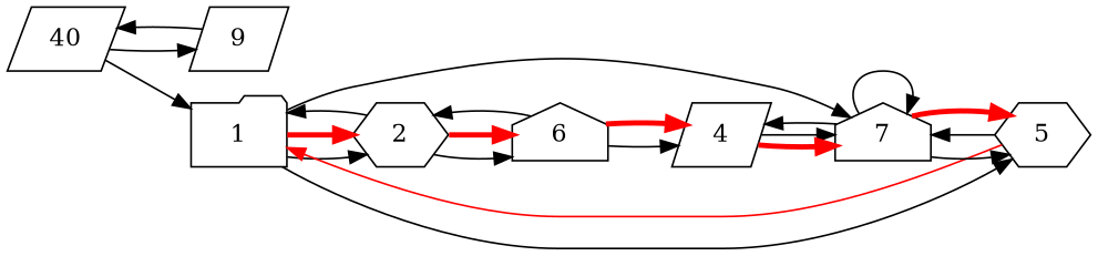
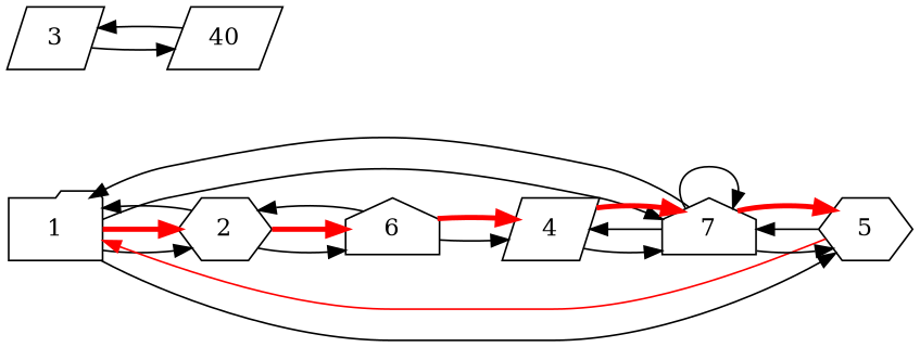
  digraph {
    rankdir=LR
    node [shape=parallelogram]
    1 [shape=folder]
    2 [shape=hexagon]
    5 [shape=hexagon]
    7 [shape=house]
    6 [shape=house]
    4
-   9
+   9 [label=3]
    n8 [label=40]
    1 -> 2
    1 -> 2 [color=red penwidth=3.0]
    1 -> 5
    1 -> 7
    2 -> 1
    2 -> 6
    2 -> 6 [color=red penwidth=3.0]
    5 -> 1 [color=red]
    5 -> 7
-   n8 -> 1
+   7 -> 1
    7 -> 5
    7 -> 5 [color=red penwidth=3.0]
    7 -> 7
    7 -> 4
    6 -> 2
    6 -> 4
    6 -> 4 [color=red penwidth=3.0]
    4 -> 7
    4 -> 7 [color=red penwidth=3.0]
    9 -> n8
    n8 -> 9
  }
